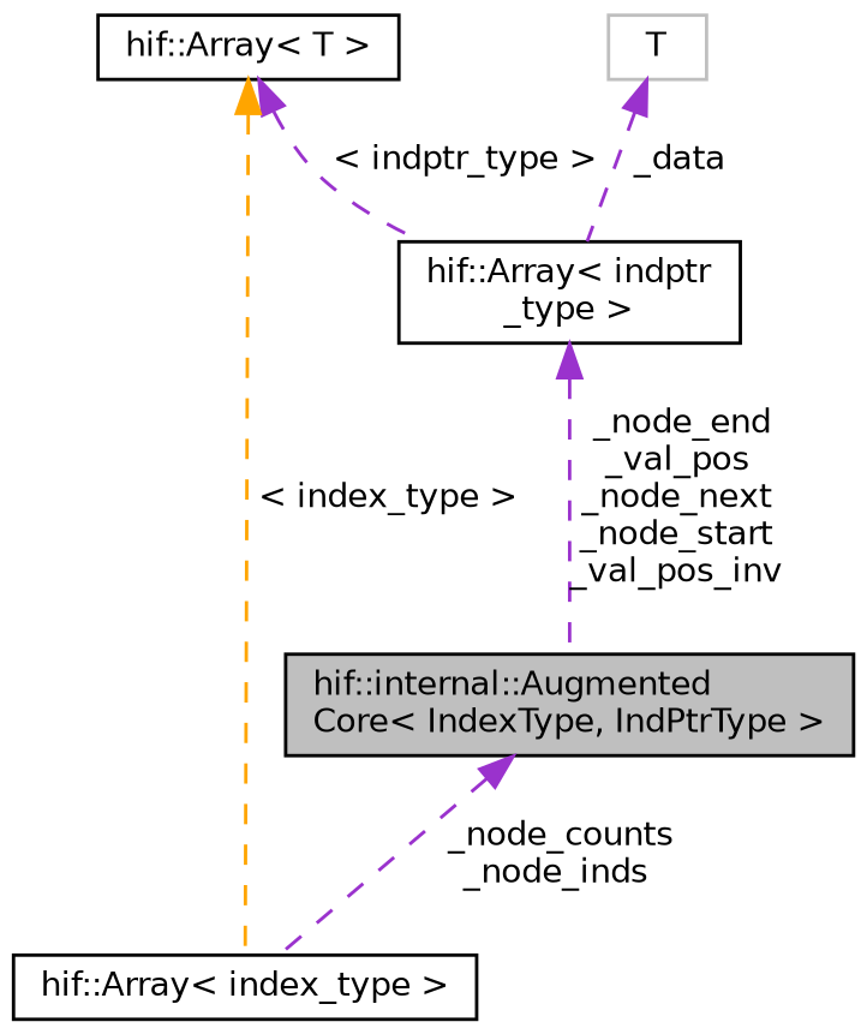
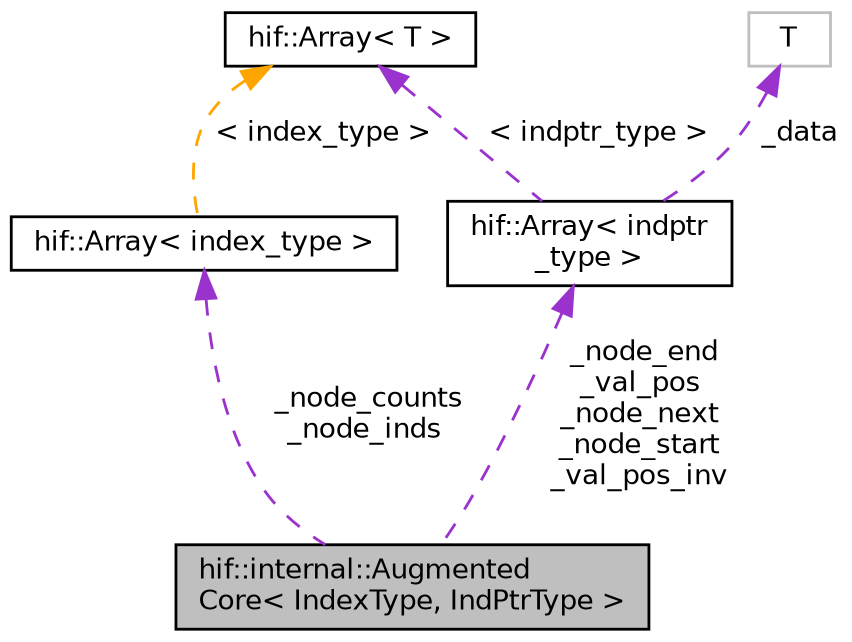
  digraph {
    node [color=black fillcolor=white fontname=Helvetica fontsize=10 shape=record style=filled]
    edge [color=darkorchid3 dir=back fontname=Helvetica fontsize=10 labelfontname=Helvetica labelfontsize=10 style=dashed]
    n1 [fillcolor=grey75 fontcolor=black height=0.2 label="hif::internal::Augmented\lCore\< IndexType, IndPtrType \>" width=0.4]
    n2 [height=0.2 label="hif::Array\< indptr\l_type \>" width=0.4]
    n3 [height=0.2 label="hif::Array\< T \>" width=0.4]
    n4 [height=0.2 label="hif::Array\< index_type \>" width=0.4]
    n5 [color=grey75 height=0.2 label=T width=0.4]
    n2 -> n1 [label=" _node_end\n_val_pos\n_node_next\n_node_start\n_val_pos_inv"]
    n3 -> n2 [label=" \< indptr_type \>"]
    n3 -> n4 [color=orange label=" \< index_type \>"]
-   n1 -> n4 [label=" _node_counts\n_node_inds"]
+   n4 -> n1 [label=" _node_counts\n_node_inds"]
    n5 -> n2 [label=" _data"]
  }
